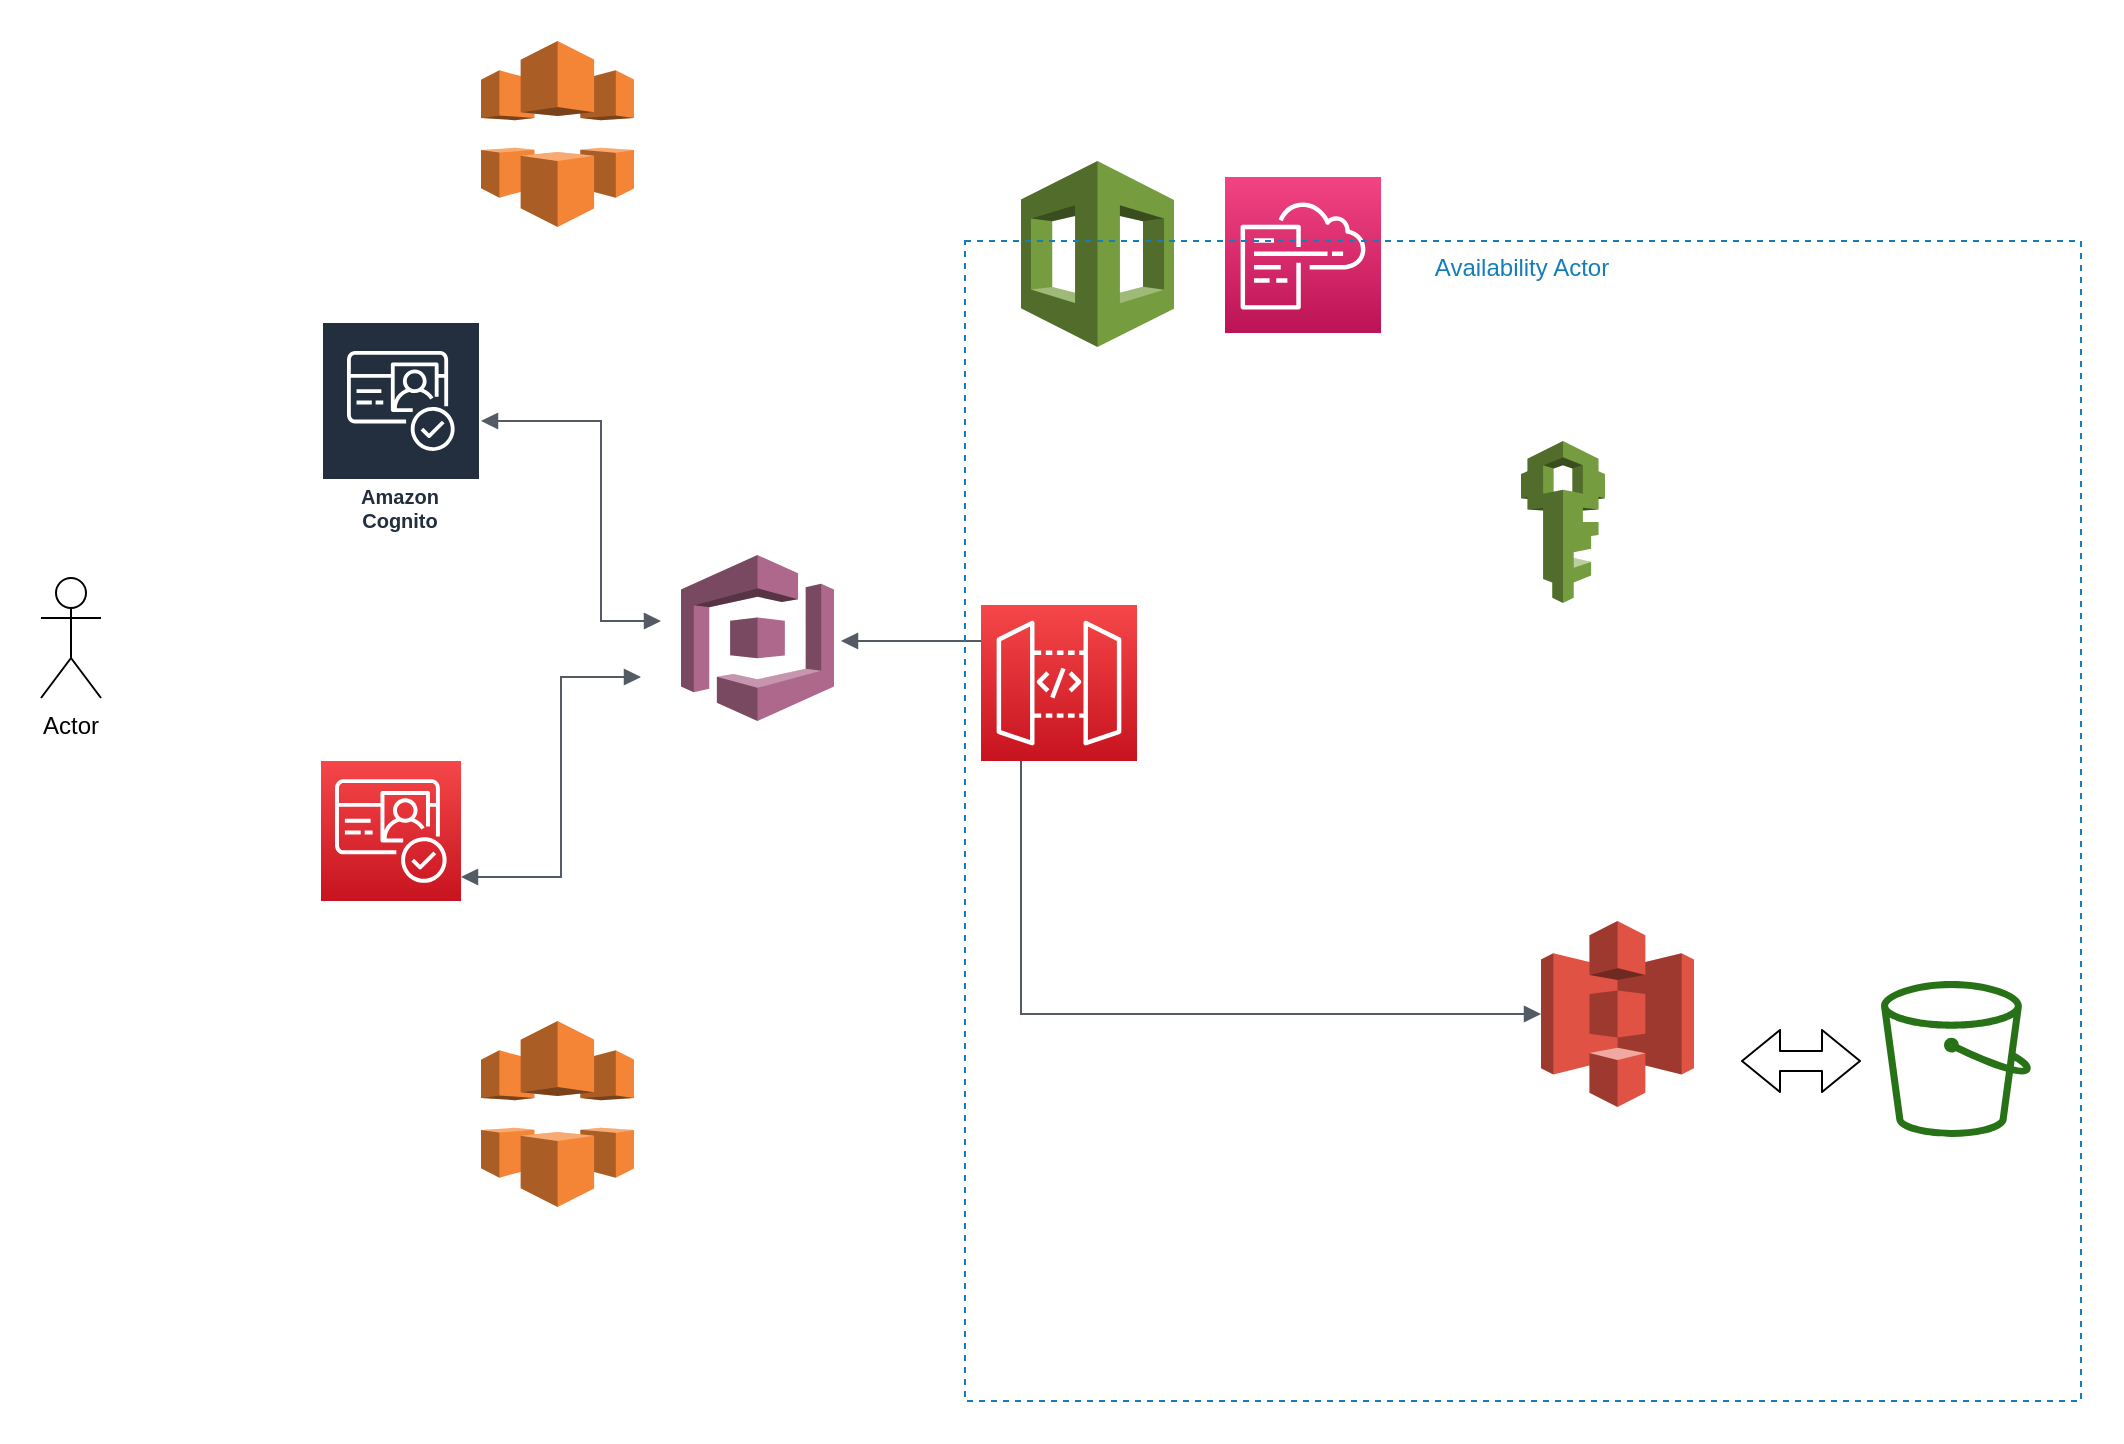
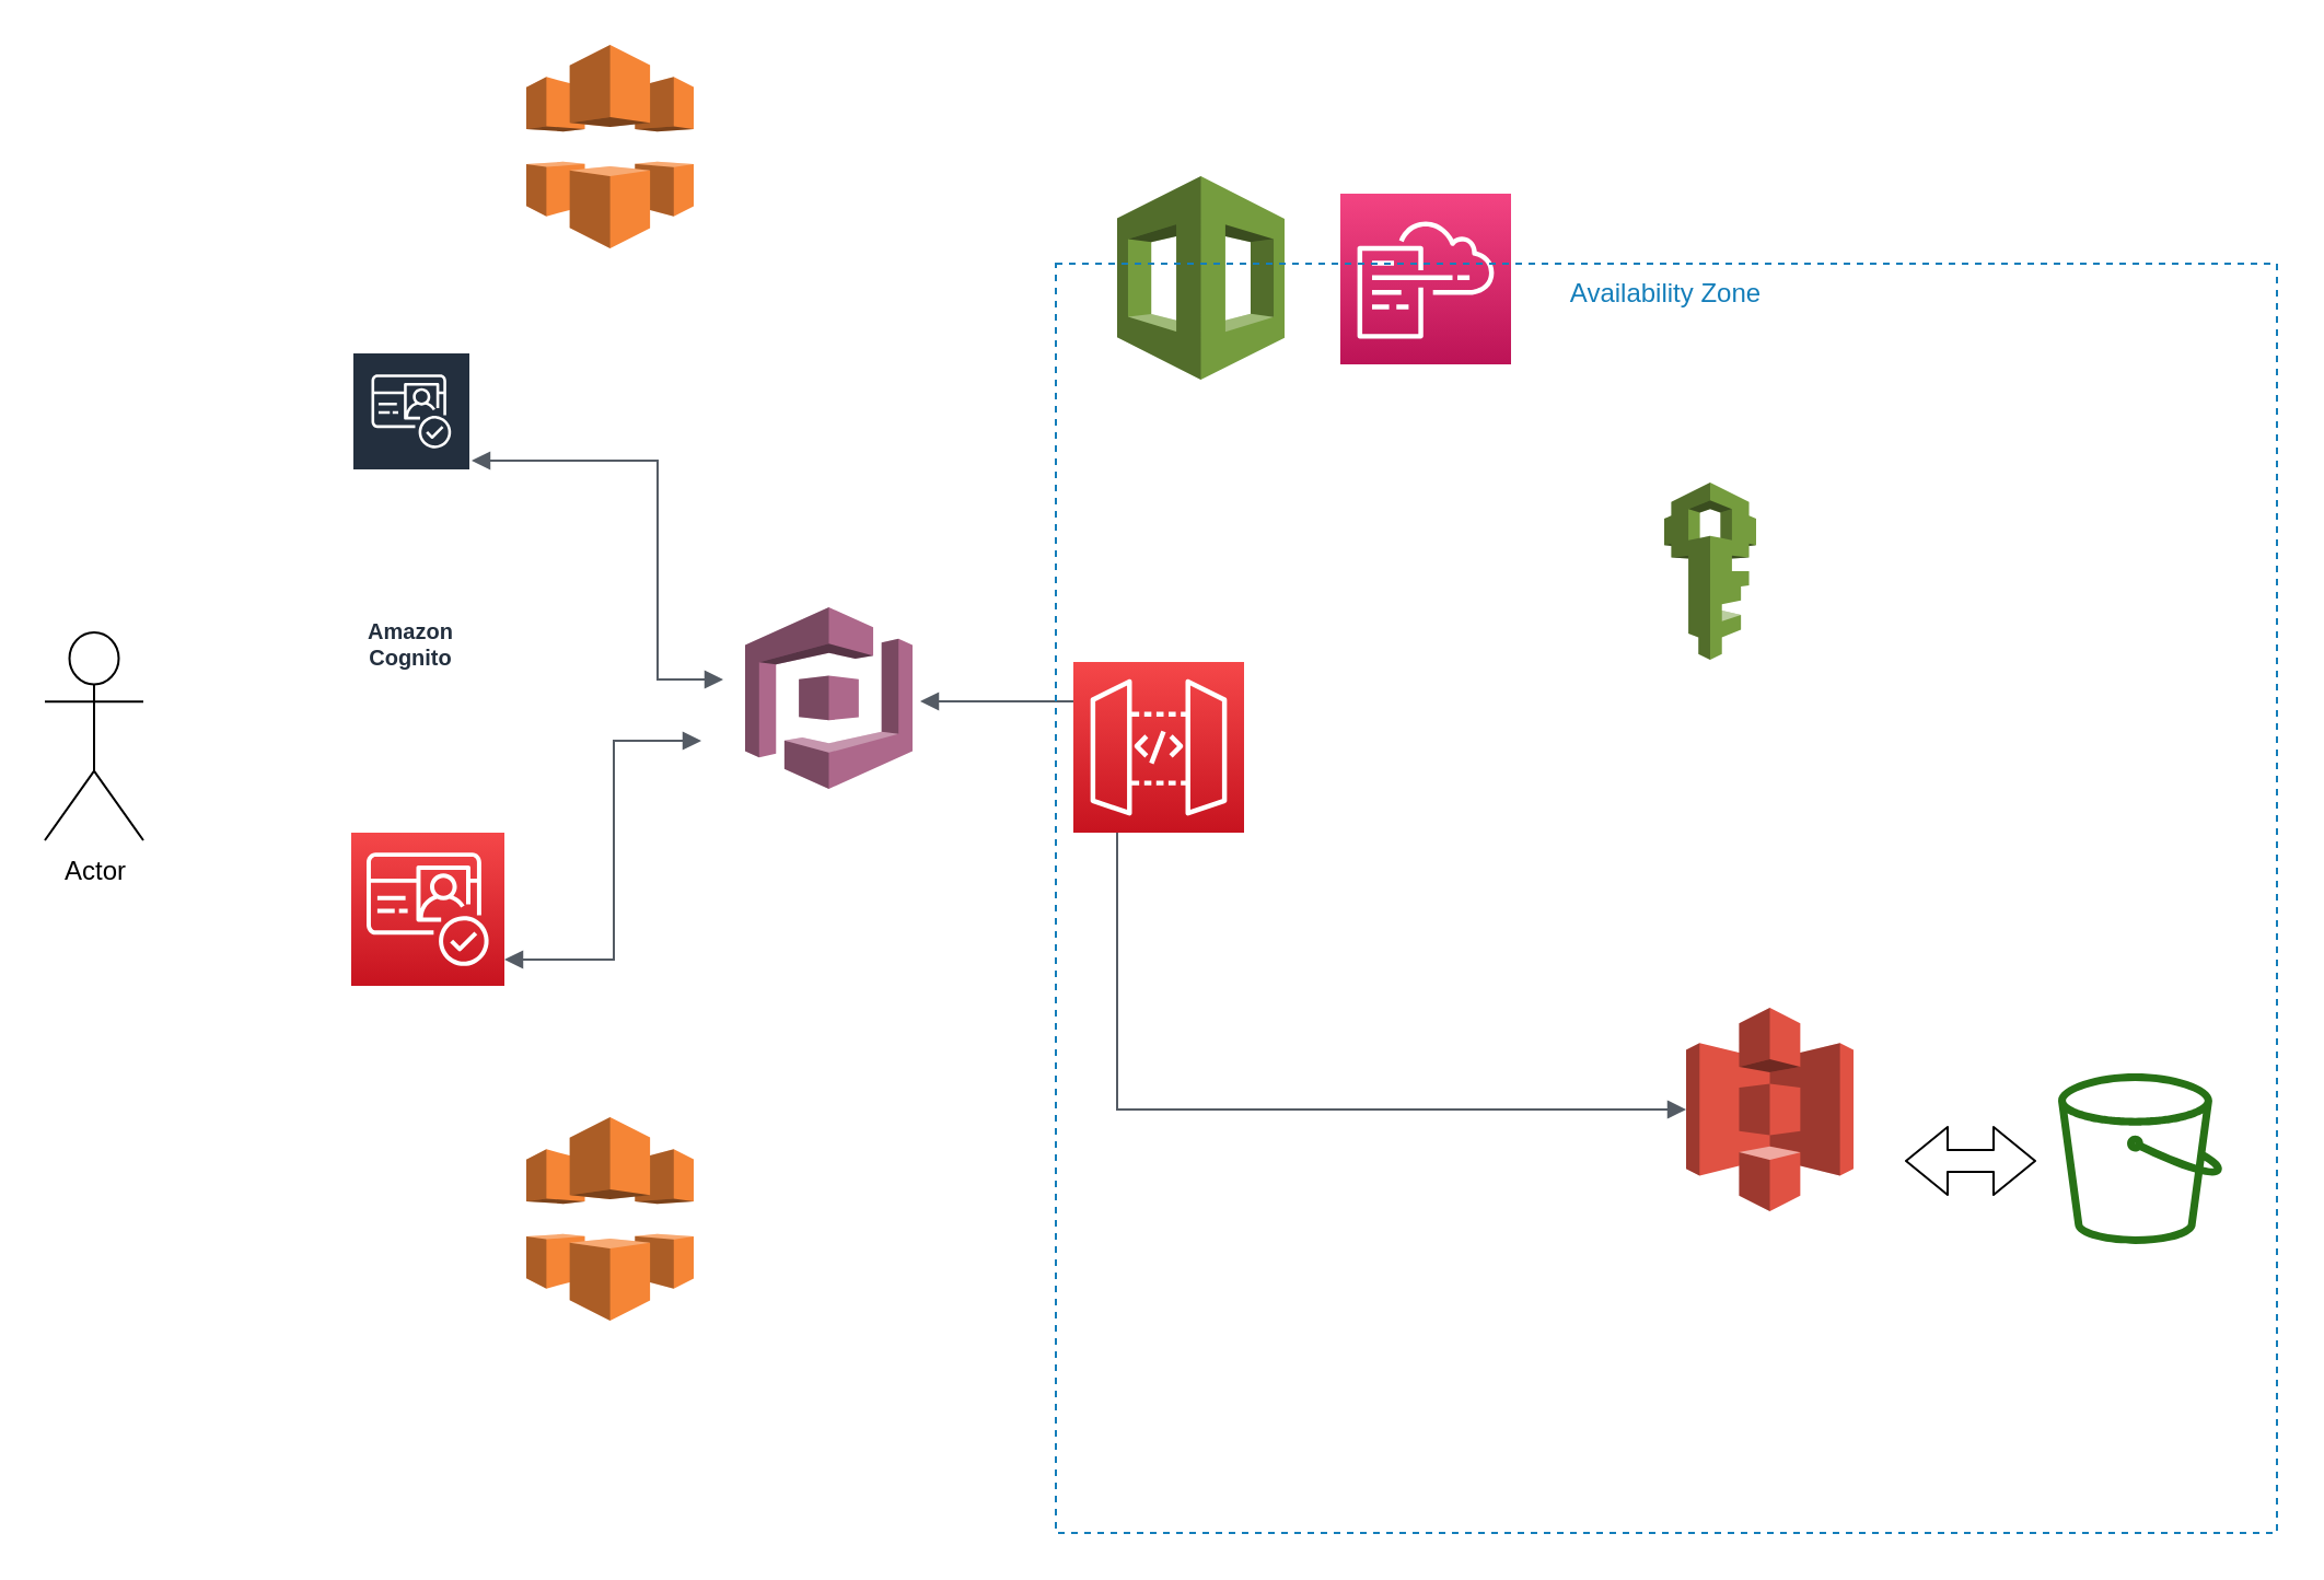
  <mxCell id="0" />
  <mxCell id="1" parent="0" />
  <mxCell id="2" value="" style="outlineConnect=0;dashed=0;verticalLabelPosition=bottom;verticalAlign=top;align=center;html=1;shape=mxgraph.aws3.s3;fillColor=#E05243;gradientColor=none;" parent="1" vertex="1"><mxGeometry x="770" y="460" width="76.5" height="93" as="geometry" /></mxCell>
  <mxCell id="3" value="" style="outlineConnect=0;fontColor=#232F3E;gradientColor=none;fillColor=#277116;strokeColor=none;dashed=0;verticalLabelPosition=bottom;verticalAlign=top;align=center;html=1;fontSize=12;fontStyle=0;aspect=fixed;pointerEvents=1;shape=mxgraph.aws4.bucket;" parent="1" vertex="1"><mxGeometry x="940" y="490" width="75" height="78" as="geometry" /></mxCell>
  <mxCell id="4" value="" style="outlineConnect=0;dashed=0;verticalLabelPosition=bottom;verticalAlign=top;align=center;html=1;shape=mxgraph.aws3.cloudformation;fillColor=#759C3E;gradientColor=none;" parent="1" vertex="1"><mxGeometry x="510" y="80" width="76.5" height="93" as="geometry" /></mxCell>
  <mxCell id="5" value="" style="points=[[0,0,0],[0.25,0,0],[0.5,0,0],[0.75,0,0],[1,0,0],[0,1,0],[0.25,1,0],[0.5,1,0],[0.75,1,0],[1,1,0],[0,0.25,0],[0,0.5,0],[0,0.75,0],[1,0.25,0],[1,0.5,0],[1,0.75,0]];points=[[0,0,0],[0.25,0,0],[0.5,0,0],[0.75,0,0],[1,0,0],[0,1,0],[0.25,1,0],[0.5,1,0],[0.75,1,0],[1,1,0],[0,0.25,0],[0,0.5,0],[0,0.75,0],[1,0.25,0],[1,0.5,0],[1,0.75,0]];outlineConnect=0;fontColor=#232F3E;gradientColor=#F34482;gradientDirection=north;fillColor=#BC1356;strokeColor=#ffffff;dashed=0;verticalLabelPosition=bottom;verticalAlign=top;align=center;html=1;fontSize=12;fontStyle=0;aspect=fixed;shape=mxgraph.aws4.resourceIcon;resIcon=mxgraph.aws4.cloudformation;" parent="1" vertex="1"><mxGeometry x="612" y="88" width="78" height="78" as="geometry" /></mxCell>
- <mxCell id="6" value="Amazon Cognito" style="outlineConnect=0;fontColor=#232F3E;gradientColor=none;strokeColor=#ffffff;fillColor=#232F3E;dashed=0;verticalLabelPosition=middle;verticalAlign=bottom;align=center;html=1;whiteSpace=wrap;fontSize=10;fontStyle=1;spacing=3;shape=mxgraph.aws4.productIcon;prIcon=mxgraph.aws4.cognito;" parent="1" vertex="1"><mxGeometry x="160" y="160" width="80" height="110" as="geometry" /></mxCell>
+ <mxCell id="6" value="Amazon Cognito" style="outlineConnect=0;fontColor=#232F3E;gradientColor=none;strokeColor=#ffffff;fillColor=#232F3E;dashed=0;verticalLabelPosition=middle;verticalAlign=bottom;align=center;html=1;whiteSpace=wrap;fontSize=10;fontStyle=1;spacing=3;shape=mxgraph.aws4.productIcon;prIcon=mxgraph.aws4.cognito;" parent="1" vertex="1"><mxGeometry x="160" y="160" width="55" height="150" as="geometry" /></mxCell>
  <mxCell id="7" value="" style="outlineConnect=0;dashed=0;verticalLabelPosition=bottom;verticalAlign=top;align=center;html=1;shape=mxgraph.aws3.cognito;fillColor=#AD688B;gradientColor=none;" parent="1" vertex="1"><mxGeometry x="340" y="277" width="76.5" height="83" as="geometry" /></mxCell>
  <mxCell id="8" value="" style="points=[[0,0,0],[0.25,0,0],[0.5,0,0],[0.75,0,0],[1,0,0],[0,1,0],[0.25,1,0],[0.5,1,0],[0.75,1,0],[1,1,0],[0,0.25,0],[0,0.5,0],[0,0.75,0],[1,0.25,0],[1,0.5,0],[1,0.75,0]];outlineConnect=0;fontColor=#232F3E;gradientColor=#F54749;gradientDirection=north;fillColor=#C7131F;strokeColor=#ffffff;dashed=0;verticalLabelPosition=bottom;verticalAlign=top;align=center;html=1;fontSize=12;fontStyle=0;aspect=fixed;shape=mxgraph.aws4.resourceIcon;resIcon=mxgraph.aws4.cognito;rotation=0;direction=east;" parent="1" vertex="1"><mxGeometry x="160" y="380" width="70" height="70" as="geometry" /></mxCell>
  <mxCell id="9" value="" style="edgeStyle=orthogonalEdgeStyle;html=1;endArrow=block;elbow=vertical;startArrow=block;startFill=1;endFill=1;strokeColor=#545B64;rounded=0;" parent="1" source="6" edge="1"><mxGeometry width="100" relative="1" as="geometry"><mxPoint x="240" y="250" as="sourcePoint" /><mxPoint x="330" y="310" as="targetPoint" /><Array as="points"><mxPoint x="300" y="210" /><mxPoint x="300" y="310" /></Array></mxGeometry></mxCell>
  <mxCell id="10" value="" style="edgeStyle=orthogonalEdgeStyle;html=1;endArrow=block;elbow=vertical;startArrow=block;startFill=1;endFill=1;strokeColor=#545B64;rounded=0;" parent="1" edge="1"><mxGeometry width="100" relative="1" as="geometry"><mxPoint x="230" y="438" as="sourcePoint" /><mxPoint x="320" y="338" as="targetPoint" /><Array as="points"><mxPoint x="280" y="438" /><mxPoint x="280" y="338" /></Array></mxGeometry></mxCell>
  <mxCell id="11" value="" style="edgeStyle=orthogonalEdgeStyle;html=1;endArrow=block;elbow=vertical;startArrow=block;startFill=1;endFill=1;strokeColor=#545B64;rounded=0;entryX=0;entryY=0.5;entryDx=0;entryDy=0;entryPerimeter=0;" parent="1" target="2" edge="1"><mxGeometry width="100" relative="1" as="geometry"><mxPoint x="420" y="320" as="sourcePoint" /><mxPoint x="510" y="520" as="targetPoint" /><Array as="points"><mxPoint x="510" y="320" /><mxPoint x="510" y="507" /></Array></mxGeometry></mxCell>
  <mxCell id="12" value="" style="shape=flexArrow;endArrow=classic;startArrow=classic;html=1;" parent="1" edge="1"><mxGeometry width="50" height="50" relative="1" as="geometry"><mxPoint x="870" y="530" as="sourcePoint" /><mxPoint x="930" y="530" as="targetPoint" /></mxGeometry></mxCell>
- <mxCell id="13" value="Availability Actor" style="fillColor=none;strokeColor=#147EBA;dashed=1;verticalAlign=top;fontStyle=0;fontColor=#147EBA;" parent="1" vertex="1"><mxGeometry x="482" y="120" width="558" height="580" as="geometry" /></mxCell>
+ <mxCell id="13" value="Availability Zone" style="fillColor=none;strokeColor=#147EBA;dashed=1;verticalAlign=top;fontStyle=0;fontColor=#147EBA;" parent="1" vertex="1"><mxGeometry x="482" y="120" width="558" height="580" as="geometry" /></mxCell>
  <mxCell id="14" style="edgeStyle=orthogonalEdgeStyle;rounded=0;orthogonalLoop=1;jettySize=auto;html=1;exitX=0.5;exitY=1;exitDx=0;exitDy=0;" parent="1" source="13" target="13" edge="1"><mxGeometry relative="1" as="geometry" /></mxCell>
  <mxCell id="15" value="" style="outlineConnect=0;dashed=0;verticalLabelPosition=bottom;verticalAlign=top;align=center;html=1;shape=mxgraph.aws3.iam;fillColor=#759C3E;gradientColor=none;" vertex="1" parent="1"><mxGeometry x="760" y="220" width="42" height="81" as="geometry" /></mxCell>
  <mxCell id="16" value="" style="outlineConnect=0;dashed=0;verticalLabelPosition=bottom;verticalAlign=top;align=center;html=1;shape=mxgraph.aws3.cloudfront;fillColor=#F58536;gradientColor=none;" vertex="1" parent="1"><mxGeometry x="240" y="20" width="76.5" height="93" as="geometry" /></mxCell>
  <mxCell id="17" value="" style="outlineConnect=0;dashed=0;verticalLabelPosition=bottom;verticalAlign=top;align=center;html=1;shape=mxgraph.aws3.cloudfront;fillColor=#F58536;gradientColor=none;" vertex="1" parent="1"><mxGeometry x="240" y="510" width="76.5" height="93" as="geometry" /></mxCell>
- <mxCell id="18" value="Actor" style="shape=umlActor;verticalLabelPosition=bottom;verticalAlign=top;html=1;outlineConnect=0;" vertex="1" parent="1"><mxGeometry x="20" y="288.5" width="30" height="60" as="geometry" /></mxCell>
+ <mxCell id="18" value="Actor" style="shape=umlActor;verticalLabelPosition=bottom;verticalAlign=top;html=1;outlineConnect=0;" vertex="1" parent="1"><mxGeometry x="20" y="288.5" width="45" height="95" as="geometry" /></mxCell>
  <mxCell id="19" value="" style="points=[[0,0,0],[0.25,0,0],[0.5,0,0],[0.75,0,0],[1,0,0],[0,1,0],[0.25,1,0],[0.5,1,0],[0.75,1,0],[1,1,0],[0,0.25,0],[0,0.5,0],[0,0.75,0],[1,0.25,0],[1,0.5,0],[1,0.75,0]];outlineConnect=0;fontColor=#232F3E;gradientColor=#F54749;gradientDirection=north;fillColor=#C7131F;strokeColor=#ffffff;dashed=0;verticalLabelPosition=bottom;verticalAlign=top;align=center;html=1;fontSize=12;fontStyle=0;aspect=fixed;shape=mxgraph.aws4.resourceIcon;resIcon=mxgraph.aws4.api_gateway;" vertex="1" parent="1"><mxGeometry x="490" y="302" width="78" height="78" as="geometry" /></mxCell>
